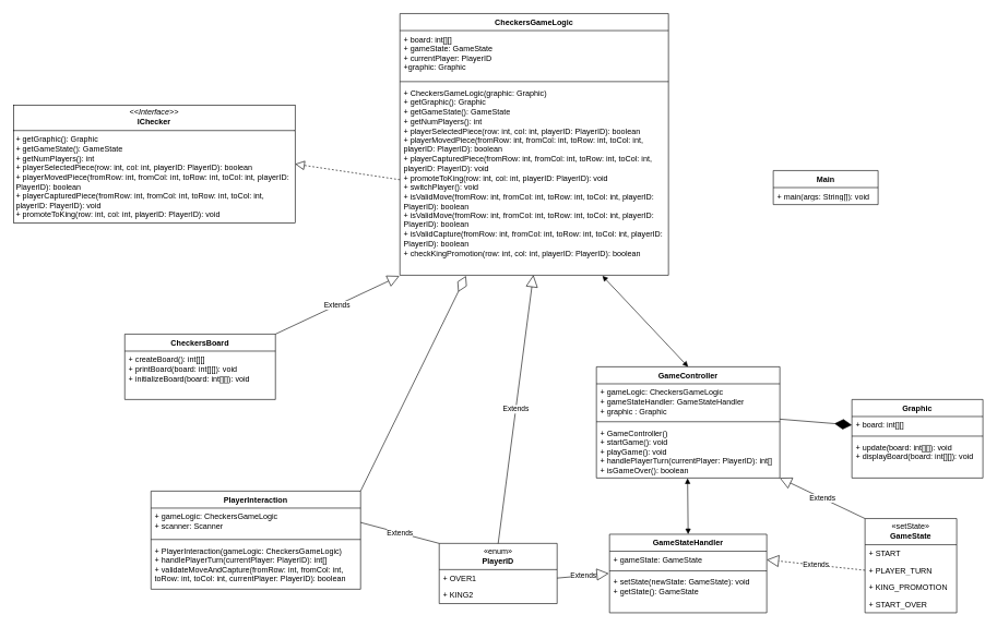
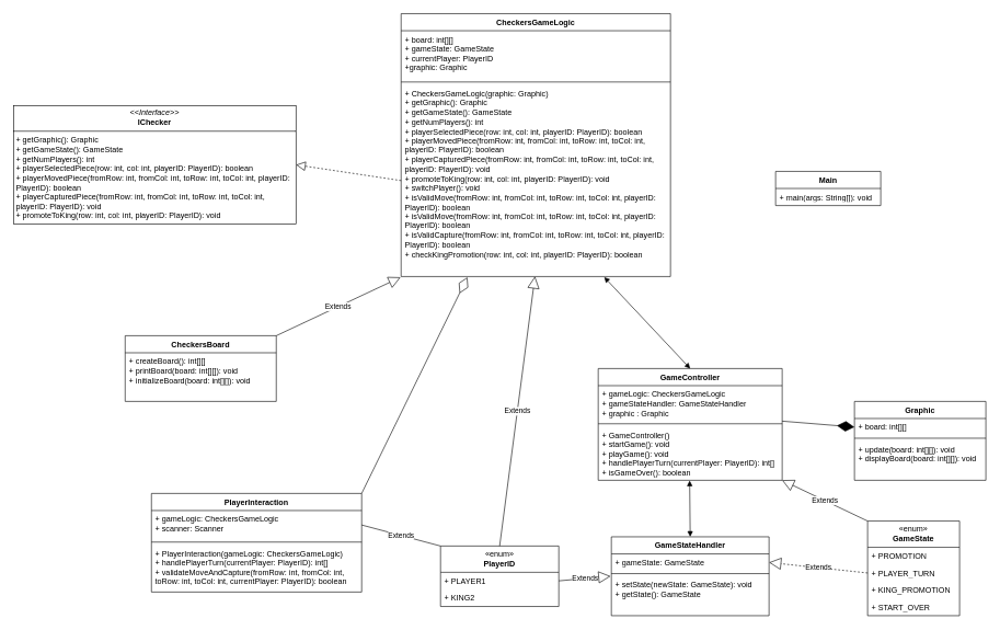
  <mxCell id="0" />
  <mxCell id="1" parent="0" />
  <mxCell id="2" value="Main" style="swimlane;fontStyle=1;align=center;verticalAlign=top;childLayout=stackLayout;horizontal=1;startSize=26;horizontalStack=0;resizeParent=1;resizeParentMax=0;resizeLast=0;collapsible=1;marginBottom=0;whiteSpace=wrap;html=1;" vertex="1" parent="1"><mxGeometry x="1180" y="260" width="160" height="52" as="geometry" /></mxCell>
  <mxCell id="3" value="+ main(args: String[]): void " style="text;strokeColor=none;fillColor=none;align=left;verticalAlign=top;spacingLeft=4;spacingRight=4;overflow=hidden;rotatable=0;points=[[0,0.5],[1,0.5]];portConstraint=eastwest;whiteSpace=wrap;html=1;" vertex="1" parent="2"><mxGeometry y="26" width="160" height="26" as="geometry" /></mxCell>
  <mxCell id="4" value="PlayerInteraction" style="swimlane;fontStyle=1;align=center;verticalAlign=top;childLayout=stackLayout;horizontal=1;startSize=26;horizontalStack=0;resizeParent=1;resizeParentMax=0;resizeLast=0;collapsible=1;marginBottom=0;whiteSpace=wrap;html=1;" vertex="1" parent="1"><mxGeometry x="230" y="750" width="320" height="150" as="geometry" /></mxCell>
  <mxCell id="5" value="+ gameLogic: CheckersGameLogic&lt;div&gt;+&amp;nbsp;scanner: Scanner&lt;/div&gt;" style="text;strokeColor=none;fillColor=none;align=left;verticalAlign=top;spacingLeft=4;spacingRight=4;overflow=hidden;rotatable=0;points=[[0,0.5],[1,0.5]];portConstraint=eastwest;whiteSpace=wrap;html=1;" vertex="1" parent="4"><mxGeometry y="26" width="320" height="44" as="geometry" /></mxCell>
  <mxCell id="6" value="" style="line;strokeWidth=1;fillColor=none;align=left;verticalAlign=middle;spacingTop=-1;spacingLeft=3;spacingRight=3;rotatable=0;labelPosition=right;points=[];portConstraint=eastwest;strokeColor=inherit;" vertex="1" parent="4"><mxGeometry y="70" width="320" height="8" as="geometry" /></mxCell>
  <mxCell id="7" value="+ PlayerInteraction(gameLogic: CheckersGameLogic)&lt;div&gt;+&amp;nbsp;handlePlayerTurn(currentPlayer: PlayerID): int[]&amp;nbsp;&lt;/div&gt;&lt;div&gt;+&amp;nbsp;validateMoveAndCapture(fromRow: int, fromCol: int, toRow: int, toCol: int, currentPlayer: PlayerID): boolean&lt;/div&gt;" style="text;strokeColor=none;fillColor=none;align=left;verticalAlign=top;spacingLeft=4;spacingRight=4;overflow=hidden;rotatable=0;points=[[0,0.5],[1,0.5]];portConstraint=eastwest;whiteSpace=wrap;html=1;" vertex="1" parent="4"><mxGeometry y="78" width="320" height="72" as="geometry" /></mxCell>
  <mxCell id="8" value="GameController" style="swimlane;fontStyle=1;align=center;verticalAlign=top;childLayout=stackLayout;horizontal=1;startSize=26;horizontalStack=0;resizeParent=1;resizeParentMax=0;resizeLast=0;collapsible=1;marginBottom=0;whiteSpace=wrap;html=1;" vertex="1" parent="1"><mxGeometry x="910" y="560" width="280" height="170" as="geometry" /></mxCell>
  <mxCell id="9" value="+ gameLogic: CheckersGameLogic&lt;div&gt;+&amp;nbsp;gameStateHandler: GameStateHandler&lt;/div&gt;&lt;div&gt;+ graphic : Graphic&lt;/div&gt;" style="text;strokeColor=none;fillColor=none;align=left;verticalAlign=top;spacingLeft=4;spacingRight=4;overflow=hidden;rotatable=0;points=[[0,0.5],[1,0.5]];portConstraint=eastwest;whiteSpace=wrap;html=1;" vertex="1" parent="8"><mxGeometry y="26" width="280" height="54" as="geometry" /></mxCell>
  <mxCell id="10" value="" style="line;strokeWidth=1;fillColor=none;align=left;verticalAlign=middle;spacingTop=-1;spacingLeft=3;spacingRight=3;rotatable=0;labelPosition=right;points=[];portConstraint=eastwest;strokeColor=inherit;" vertex="1" parent="8"><mxGeometry y="80" width="280" height="8" as="geometry" /></mxCell>
  <mxCell id="11" value="&lt;div&gt;+ GameController()&lt;/div&gt;&lt;div&gt;+ startGame(): void&lt;/div&gt;&lt;div&gt;&lt;span style=&quot;background-color: initial;&quot;&gt;+ playGame(): void&lt;/span&gt;&lt;/div&gt;&lt;div&gt;+ handlePlayerTurn(currentPlayer: PlayerID): int[]&lt;/div&gt;&lt;div&gt;+ isGameOver(): boolean&lt;/div&gt;" style="text;strokeColor=none;fillColor=none;align=left;verticalAlign=top;spacingLeft=4;spacingRight=4;overflow=hidden;rotatable=0;points=[[0,0.5],[1,0.5]];portConstraint=eastwest;whiteSpace=wrap;html=1;" vertex="1" parent="8"><mxGeometry y="88" width="280" height="82" as="geometry" /></mxCell>
  <mxCell id="12" value="CheckersGameLogic" style="swimlane;fontStyle=1;align=center;verticalAlign=top;childLayout=stackLayout;horizontal=1;startSize=26;horizontalStack=0;resizeParent=1;resizeParentMax=0;resizeLast=0;collapsible=1;marginBottom=0;whiteSpace=wrap;html=1;" vertex="1" parent="1"><mxGeometry x="610" y="20" width="410" height="400" as="geometry" /></mxCell>
  <mxCell id="13" value="+ board: int[][]&lt;div&gt;+ gameState: GameState&lt;/div&gt;&lt;div&gt;+&amp;nbsp;currentPlayer: PlayerID&lt;/div&gt;&lt;div&gt;+graphic: Graphic&lt;/div&gt;" style="text;strokeColor=none;fillColor=none;align=left;verticalAlign=top;spacingLeft=4;spacingRight=4;overflow=hidden;rotatable=0;points=[[0,0.5],[1,0.5]];portConstraint=eastwest;whiteSpace=wrap;html=1;" vertex="1" parent="12"><mxGeometry y="26" width="410" height="74" as="geometry" /></mxCell>
  <mxCell id="14" value="" style="line;strokeWidth=1;fillColor=none;align=left;verticalAlign=middle;spacingTop=-1;spacingLeft=3;spacingRight=3;rotatable=0;labelPosition=right;points=[];portConstraint=eastwest;strokeColor=inherit;" vertex="1" parent="12"><mxGeometry y="100" width="410" height="8" as="geometry" /></mxCell>
  <mxCell id="15" value="+ CheckersGameLogic(graphic: Graphic)&lt;div&gt;+ getGraphic(): Graphic&lt;/div&gt;&lt;div&gt;+ getGameState(): GameState&lt;/div&gt;&lt;div&gt;+ getNumPlayers(): int&lt;/div&gt;&lt;div&gt;+ playerSelectedPiece(row: int, col: int, playerID: PlayerID): boolean&lt;/div&gt;&lt;div&gt;+ playerMovedPiece(fromRow: int, fromCol: int, toRow: int, toCol: int, playerID: PlayerID): boolean&lt;/div&gt;&lt;div&gt;+ playerCapturedPiece(fromRow: int, fromCol: int, toRow: int, toCol: int, playerID: PlayerID): void&lt;/div&gt;&lt;div&gt;+ promoteToKing(row: int, col: int, playerID: PlayerID): void&lt;/div&gt;&lt;div&gt;+&amp;nbsp;switchPlayer(): void&lt;/div&gt;&lt;div&gt;+&amp;nbsp;isValidMove(fromRow: int, fromCol: int, toRow: int, toCol: int, playerID: PlayerID): boolean&lt;/div&gt;&lt;div&gt;+&amp;nbsp;isValidMove(fromRow: int, fromCol: int, toRow: int, toCol: int, playerID: PlayerID): boolean&lt;/div&gt;&lt;div&gt;+&amp;nbsp;isValidCapture(fromRow: int, fromCol: int, toRow: int, toCol: int, playerID: PlayerID): boolean&lt;/div&gt;&lt;div&gt;+&amp;nbsp;checkKingPromotion(row: int, col: int, playerID: PlayerID): boolean&lt;/div&gt;&lt;div&gt;&lt;br&gt;&lt;/div&gt;&lt;div&gt;&lt;br&gt;&lt;/div&gt;" style="text;strokeColor=none;fillColor=none;align=left;verticalAlign=top;spacingLeft=4;spacingRight=4;overflow=hidden;rotatable=0;points=[[0,0.5],[1,0.5]];portConstraint=eastwest;whiteSpace=wrap;html=1;" vertex="1" parent="12"><mxGeometry y="108" width="410" height="292" as="geometry" /></mxCell>
  <mxCell id="16" value="GameStateHandler" style="swimlane;fontStyle=1;align=center;verticalAlign=top;childLayout=stackLayout;horizontal=1;startSize=26;horizontalStack=0;resizeParent=1;resizeParentMax=0;resizeLast=0;collapsible=1;marginBottom=0;whiteSpace=wrap;html=1;" vertex="1" parent="1"><mxGeometry x="930" y="816" width="240" height="120" as="geometry" /></mxCell>
  <mxCell id="17" value="+ gameState: GameState" style="text;strokeColor=none;fillColor=none;align=left;verticalAlign=top;spacingLeft=4;spacingRight=4;overflow=hidden;rotatable=0;points=[[0,0.5],[1,0.5]];portConstraint=eastwest;whiteSpace=wrap;html=1;" vertex="1" parent="16"><mxGeometry y="26" width="240" height="26" as="geometry" /></mxCell>
  <mxCell id="18" value="" style="line;strokeWidth=1;fillColor=none;align=left;verticalAlign=middle;spacingTop=-1;spacingLeft=3;spacingRight=3;rotatable=0;labelPosition=right;points=[];portConstraint=eastwest;strokeColor=inherit;" vertex="1" parent="16"><mxGeometry y="52" width="240" height="8" as="geometry" /></mxCell>
  <mxCell id="19" value="+ setState(newState: GameState): void&lt;div&gt;+&amp;nbsp;getState(): GameState&lt;/div&gt;" style="text;strokeColor=none;fillColor=none;align=left;verticalAlign=top;spacingLeft=4;spacingRight=4;overflow=hidden;rotatable=0;points=[[0,0.5],[1,0.5]];portConstraint=eastwest;whiteSpace=wrap;html=1;" vertex="1" parent="16"><mxGeometry y="60" width="240" height="60" as="geometry" /></mxCell>
  <mxCell id="20" value="CheckersBoard" style="swimlane;fontStyle=1;align=center;verticalAlign=top;childLayout=stackLayout;horizontal=1;startSize=26;horizontalStack=0;resizeParent=1;resizeParentMax=0;resizeLast=0;collapsible=1;marginBottom=0;whiteSpace=wrap;html=1;" vertex="1" parent="1"><mxGeometry x="190" y="510" width="230" height="100" as="geometry" /></mxCell>
  <mxCell id="21" value="+ createBoard(): int[][]&lt;div&gt;+ printBoard(board: int[][]): void&lt;/div&gt;&lt;div&gt;&lt;div&gt;+&amp;nbsp;initializeBoard(board: int[][]): void&lt;/div&gt;&lt;/div&gt;" style="text;strokeColor=none;fillColor=none;align=left;verticalAlign=top;spacingLeft=4;spacingRight=4;overflow=hidden;rotatable=0;points=[[0,0.5],[1,0.5]];portConstraint=eastwest;whiteSpace=wrap;html=1;" vertex="1" parent="20"><mxGeometry y="26" width="230" height="74" as="geometry" /></mxCell>
  <mxCell id="22" value="Graphic" style="swimlane;fontStyle=1;align=center;verticalAlign=top;childLayout=stackLayout;horizontal=1;startSize=26;horizontalStack=0;resizeParent=1;resizeParentMax=0;resizeLast=0;collapsible=1;marginBottom=0;whiteSpace=wrap;html=1;" vertex="1" parent="1"><mxGeometry x="1300" y="610" width="200" height="120" as="geometry" /></mxCell>
  <mxCell id="23" value="+ board: int[][]" style="text;strokeColor=none;fillColor=none;align=left;verticalAlign=top;spacingLeft=4;spacingRight=4;overflow=hidden;rotatable=0;points=[[0,0.5],[1,0.5]];portConstraint=eastwest;whiteSpace=wrap;html=1;" vertex="1" parent="22"><mxGeometry y="26" width="200" height="26" as="geometry" /></mxCell>
  <mxCell id="24" value="" style="line;strokeWidth=1;fillColor=none;align=left;verticalAlign=middle;spacingTop=-1;spacingLeft=3;spacingRight=3;rotatable=0;labelPosition=right;points=[];portConstraint=eastwest;strokeColor=inherit;" vertex="1" parent="22"><mxGeometry y="52" width="200" height="8" as="geometry" /></mxCell>
  <mxCell id="25" value="+ update(board: int[][]): void&lt;div&gt;+ displayBoard(board: int[][]): void&lt;/div&gt;" style="text;strokeColor=none;fillColor=none;align=left;verticalAlign=top;spacingLeft=4;spacingRight=4;overflow=hidden;rotatable=0;points=[[0,0.5],[1,0.5]];portConstraint=eastwest;whiteSpace=wrap;html=1;" vertex="1" parent="22"><mxGeometry y="60" width="200" height="60" as="geometry" /></mxCell>
  <mxCell id="26" value="" style="endArrow=block;dashed=1;endFill=0;endSize=12;html=1;rounded=0;exitX=0;exitY=0.5;exitDx=0;exitDy=0;entryX=1;entryY=0.5;entryDx=0;entryDy=0;" edge="1" parent="1" source="15" target="27"><mxGeometry width="160" relative="1" as="geometry"><mxPoint x="1550" y="390" as="sourcePoint" /><mxPoint x="1710" y="390" as="targetPoint" /></mxGeometry></mxCell>
  <mxCell id="27" value="&lt;p style=&quot;margin:0px;margin-top:4px;text-align:center;&quot;&gt;&lt;i&gt;&amp;lt;&amp;lt;Interface&amp;gt;&amp;gt;&lt;/i&gt;&lt;br&gt;&lt;b&gt;IChecker&lt;/b&gt;&lt;/p&gt;&lt;hr size=&quot;1&quot; style=&quot;border-style:solid;&quot;&gt;&lt;p style=&quot;margin:0px;margin-left:4px;&quot;&gt;+ getGraphic(): Graphic&lt;/p&gt;&lt;p style=&quot;margin:0px;margin-left:4px;&quot;&gt;+ getGameState(): GameState&lt;/p&gt;&lt;p style=&quot;margin:0px;margin-left:4px;&quot;&gt;+ getNumPlayers(): int&lt;/p&gt;&lt;p style=&quot;margin:0px;margin-left:4px;&quot;&gt;+ playerSelectedPiece(row: int, col: int, playerID: PlayerID): boolean&amp;nbsp;&lt;/p&gt;&lt;p style=&quot;margin:0px;margin-left:4px;&quot;&gt;+ playerMovedPiece(fromRow: int, fromCol: int, toRow: int, toCol: int, playerID: PlayerID): boolean&amp;nbsp;&lt;/p&gt;&lt;p style=&quot;margin:0px;margin-left:4px;&quot;&gt;+ playerCapturedPiece(fromRow: int, fromCol: int, toRow: int, toCol: int, playerID: PlayerID): void&lt;/p&gt;&lt;p style=&quot;margin:0px;margin-left:4px;&quot;&gt;+ promoteToKing(row: int, col: int, playerID: PlayerID): void&lt;/p&gt;" style="verticalAlign=top;align=left;overflow=fill;html=1;whiteSpace=wrap;" vertex="1" parent="1"><mxGeometry x="20" y="160" width="430" height="180" as="geometry" /></mxCell>
- <mxCell id="28" value="«setState»&lt;br&gt;&lt;b&gt;GameState&lt;/b&gt;" style="swimlane;fontStyle=0;childLayout=stackLayout;horizontal=1;startSize=40;fillColor=none;horizontalStack=0;resizeParent=1;resizeParentMax=0;resizeLast=0;collapsible=1;marginBottom=0;whiteSpace=wrap;html=1;" vertex="1" parent="1"><mxGeometry x="1320" y="792" width="140" height="144" as="geometry" /></mxCell>
- <mxCell id="29" value="+ START" style="text;strokeColor=none;fillColor=none;align=left;verticalAlign=top;spacingLeft=4;spacingRight=4;overflow=hidden;rotatable=0;points=[[0,0.5],[1,0.5]];portConstraint=eastwest;whiteSpace=wrap;html=1;" vertex="1" parent="28"><mxGeometry y="40" width="140" height="26" as="geometry" /></mxCell>
+ <mxCell id="28" value="«enum»&lt;br&gt;&lt;b&gt;GameState&lt;/b&gt;" style="swimlane;fontStyle=0;childLayout=stackLayout;horizontal=1;startSize=40;fillColor=none;horizontalStack=0;resizeParent=1;resizeParentMax=0;resizeLast=0;collapsible=1;marginBottom=0;whiteSpace=wrap;html=1;" vertex="1" parent="1"><mxGeometry x="1320" y="792" width="140" height="144" as="geometry" /></mxCell>
+ <mxCell id="29" value="+ PROMOTION" style="text;strokeColor=none;fillColor=none;align=left;verticalAlign=top;spacingLeft=4;spacingRight=4;overflow=hidden;rotatable=0;points=[[0,0.5],[1,0.5]];portConstraint=eastwest;whiteSpace=wrap;html=1;" vertex="1" parent="28"><mxGeometry y="40" width="140" height="26" as="geometry" /></mxCell>
  <mxCell id="30" value="+ PLAYER_TURN" style="text;strokeColor=none;fillColor=none;align=left;verticalAlign=top;spacingLeft=4;spacingRight=4;overflow=hidden;rotatable=0;points=[[0,0.5],[1,0.5]];portConstraint=eastwest;whiteSpace=wrap;html=1;" vertex="1" parent="28"><mxGeometry y="66" width="140" height="26" as="geometry" /></mxCell>
  <mxCell id="31" value="+ KING_PROMOTION" style="text;strokeColor=none;fillColor=none;align=left;verticalAlign=top;spacingLeft=4;spacingRight=4;overflow=hidden;rotatable=0;points=[[0,0.5],[1,0.5]];portConstraint=eastwest;whiteSpace=wrap;html=1;" vertex="1" parent="28"><mxGeometry y="92" width="140" height="26" as="geometry" /></mxCell>
  <mxCell id="32" value="+ START_OVER" style="text;strokeColor=none;fillColor=none;align=left;verticalAlign=top;spacingLeft=4;spacingRight=4;overflow=hidden;rotatable=0;points=[[0,0.5],[1,0.5]];portConstraint=eastwest;whiteSpace=wrap;html=1;" vertex="1" parent="28"><mxGeometry y="118" width="140" height="26" as="geometry" /></mxCell>
  <mxCell id="33" value="«enum»&lt;br&gt;&lt;b&gt;PlayerID&lt;/b&gt;" style="swimlane;fontStyle=0;childLayout=stackLayout;horizontal=1;startSize=40;fillColor=none;horizontalStack=0;resizeParent=1;resizeParentMax=0;resizeLast=0;collapsible=1;marginBottom=0;whiteSpace=wrap;html=1;" vertex="1" parent="1"><mxGeometry x="670" y="830" width="180" height="92" as="geometry" /></mxCell>
- <mxCell id="34" value="+ OVER1" style="text;strokeColor=none;fillColor=none;align=left;verticalAlign=top;spacingLeft=4;spacingRight=4;overflow=hidden;rotatable=0;points=[[0,0.5],[1,0.5]];portConstraint=eastwest;whiteSpace=wrap;html=1;" vertex="1" parent="33"><mxGeometry y="40" width="180" height="26" as="geometry" /></mxCell>
+ <mxCell id="34" value="+ PLAYER1" style="text;strokeColor=none;fillColor=none;align=left;verticalAlign=top;spacingLeft=4;spacingRight=4;overflow=hidden;rotatable=0;points=[[0,0.5],[1,0.5]];portConstraint=eastwest;whiteSpace=wrap;html=1;" vertex="1" parent="33"><mxGeometry y="40" width="180" height="26" as="geometry" /></mxCell>
  <mxCell id="35" value="+ KING2" style="text;strokeColor=none;fillColor=none;align=left;verticalAlign=top;spacingLeft=4;spacingRight=4;overflow=hidden;rotatable=0;points=[[0,0.5],[1,0.5]];portConstraint=eastwest;whiteSpace=wrap;html=1;" vertex="1" parent="33"><mxGeometry y="66" width="180" height="26" as="geometry" /></mxCell>
  <mxCell id="36" value="" style="endArrow=block;startArrow=block;endFill=1;startFill=1;html=1;rounded=0;exitX=0.754;exitY=1.003;exitDx=0;exitDy=0;exitPerimeter=0;entryX=0.5;entryY=0;entryDx=0;entryDy=0;" edge="1" parent="1" source="15" target="8"><mxGeometry width="160" relative="1" as="geometry"><mxPoint x="1100" y="300" as="sourcePoint" /><mxPoint x="1260" y="300" as="targetPoint" /></mxGeometry></mxCell>
  <mxCell id="37" value="" style="endArrow=block;startArrow=block;endFill=1;startFill=1;html=1;rounded=0;exitX=0.5;exitY=0;exitDx=0;exitDy=0;entryX=0.497;entryY=1.005;entryDx=0;entryDy=0;entryPerimeter=0;" edge="1" parent="1" source="16" target="11"><mxGeometry width="160" relative="1" as="geometry"><mxPoint x="1090" y="390" as="sourcePoint" /><mxPoint x="1250" y="390" as="targetPoint" /></mxGeometry></mxCell>
  <mxCell id="38" value="" style="endArrow=diamondThin;endFill=0;endSize=24;html=1;rounded=0;exitX=1;exitY=0;exitDx=0;exitDy=0;entryX=0.246;entryY=1.004;entryDx=0;entryDy=0;entryPerimeter=0;" edge="1" parent="1" source="4" target="15"><mxGeometry width="160" relative="1" as="geometry"><mxPoint x="420" y="390" as="sourcePoint" /><mxPoint x="580" y="390" as="targetPoint" /></mxGeometry></mxCell>
  <mxCell id="39" value="Extends" style="endArrow=block;endSize=16;endFill=0;html=1;rounded=0;exitX=1;exitY=0;exitDx=0;exitDy=0;entryX=-0.002;entryY=1.004;entryDx=0;entryDy=0;entryPerimeter=0;" edge="1" parent="1" source="20" target="15"><mxGeometry width="160" relative="1" as="geometry"><mxPoint x="330" y="410" as="sourcePoint" /><mxPoint x="490" y="410" as="targetPoint" /></mxGeometry></mxCell>
  <mxCell id="40" value="" style="endArrow=diamondThin;endFill=1;endSize=24;html=1;rounded=0;exitX=1;exitY=1;exitDx=0;exitDy=0;exitPerimeter=0;entryX=0;entryY=0.5;entryDx=0;entryDy=0;" edge="1" parent="1" source="9" target="23"><mxGeometry width="160" relative="1" as="geometry"><mxPoint x="740" y="540" as="sourcePoint" /><mxPoint x="900" y="540" as="targetPoint" /></mxGeometry></mxCell>
  <mxCell id="41" value="Extends" style="endArrow=block;endSize=16;endFill=0;html=1;rounded=0;exitX=0.5;exitY=0;exitDx=0;exitDy=0;entryX=0.497;entryY=0.999;entryDx=0;entryDy=0;entryPerimeter=0;" edge="1" parent="1" source="33" target="15"><mxGeometry width="160" relative="1" as="geometry"><mxPoint x="740" y="540" as="sourcePoint" /><mxPoint x="900" y="540" as="targetPoint" /></mxGeometry></mxCell>
  <mxCell id="42" value="Extends" style="endArrow=block;endSize=16;endFill=0;html=1;rounded=0;exitX=1;exitY=0.5;exitDx=0;exitDy=0;entryX=-0.005;entryY=0;entryDx=0;entryDy=0;entryPerimeter=0;" edge="1" parent="1" source="34" target="19"><mxGeometry width="160" relative="1" as="geometry"><mxPoint x="740" y="540" as="sourcePoint" /><mxPoint x="890" y="910" as="targetPoint" /></mxGeometry></mxCell>
  <mxCell id="43" value="Extends" style="endArrow=none;endSize=16;endFill=0;html=1;rounded=0;exitX=0;exitY=0;exitDx=0;exitDy=0;entryX=1;entryY=0.5;entryDx=0;entryDy=0;" edge="1" parent="1" source="33" target="5"><mxGeometry width="160" relative="1" as="geometry"><mxPoint x="740" y="540" as="sourcePoint" /><mxPoint x="900" y="540" as="targetPoint" /></mxGeometry></mxCell>
  <mxCell id="44" value="Extends" style="endArrow=block;endSize=16;endFill=0;html=1;rounded=0;exitX=0;exitY=0;exitDx=0;exitDy=0;entryX=0.999;entryY=0.998;entryDx=0;entryDy=0;entryPerimeter=0;" edge="1" parent="1" source="28" target="11"><mxGeometry width="160" relative="1" as="geometry"><mxPoint x="920" y="550" as="sourcePoint" /><mxPoint x="1240" y="870" as="targetPoint" /></mxGeometry></mxCell>
  <mxCell id="45" value="Extends" style="endArrow=block;endSize=16;endFill=0;html=1;rounded=0;exitX=0;exitY=0.5;exitDx=0;exitDy=0;entryX=1;entryY=0.5;entryDx=0;entryDy=0;dashed=1;" edge="1" parent="1" source="30" target="17"><mxGeometry width="160" relative="1" as="geometry"><mxPoint x="920" y="550" as="sourcePoint" /><mxPoint x="1080" y="550" as="targetPoint" /></mxGeometry></mxCell>
